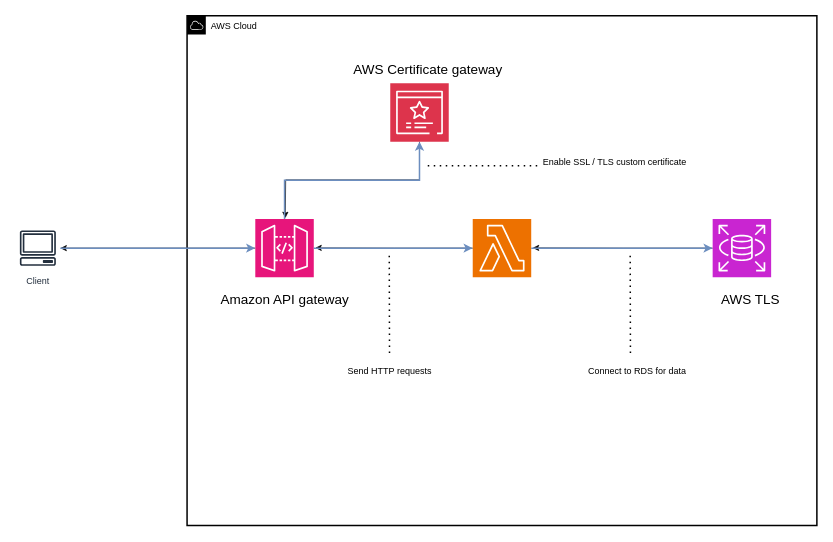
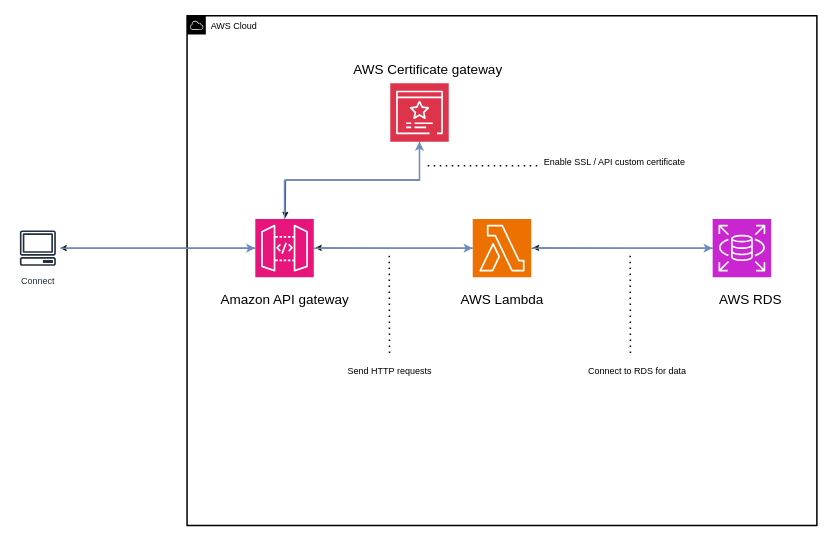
  <mxCell id="0" />
  <mxCell id="1" parent="0" />
  <mxCell id="2" value="&lt;font color=&quot;#000000&quot;&gt;AWS Cloud&lt;/font&gt;" style="sketch=0;outlineConnect=0;gradientColor=none;html=1;whiteSpace=wrap;fontSize=12;fontStyle=0;shape=mxgraph.aws4.group;grIcon=mxgraph.aws4.group_aws_cloud;strokeColor=default;fillColor=none;verticalAlign=top;align=left;spacingLeft=30;fontColor=#AAB7B8;strokeWidth=2;" vertex="1" parent="1"><mxGeometry x="249" y="20" width="840" height="680" as="geometry" /></mxCell>
- <mxCell id="3" value="Client" style="sketch=0;outlineConnect=0;fontColor=#232F3E;gradientColor=none;strokeColor=#232F3E;fillColor=#ffffff;dashed=0;verticalLabelPosition=bottom;verticalAlign=top;align=center;html=1;fontSize=12;fontStyle=0;aspect=fixed;shape=mxgraph.aws4.resourceIcon;resIcon=mxgraph.aws4.client;" vertex="1" parent="1"><mxGeometry x="20" y="300" width="60" height="60" as="geometry" /></mxCell>
+ <mxCell id="3" value="Connect" style="sketch=0;outlineConnect=0;fontColor=#232F3E;gradientColor=none;strokeColor=#232F3E;fillColor=#ffffff;dashed=0;verticalLabelPosition=bottom;verticalAlign=top;align=center;html=1;fontSize=12;fontStyle=0;aspect=fixed;shape=mxgraph.aws4.resourceIcon;resIcon=mxgraph.aws4.client;" vertex="1" parent="1"><mxGeometry x="20" y="300" width="60" height="60" as="geometry" /></mxCell>
  <mxCell id="4" style="edgeStyle=orthogonalEdgeStyle;rounded=0;orthogonalLoop=1;jettySize=auto;html=1;exitX=0;exitY=0.5;exitDx=0;exitDy=0;exitPerimeter=0;" edge="1" parent="1" source="5" target="3"><mxGeometry relative="1" as="geometry" /></mxCell>
  <mxCell id="5" value="" style="sketch=0;points=[[0,0,0],[0.25,0,0],[0.5,0,0],[0.75,0,0],[1,0,0],[0,1,0],[0.25,1,0],[0.5,1,0],[0.75,1,0],[1,1,0],[0,0.25,0],[0,0.5,0],[0,0.75,0],[1,0.25,0],[1,0.5,0],[1,0.75,0]];outlineConnect=0;fontColor=#232F3E;fillColor=#E7157B;strokeColor=#ffffff;dashed=0;verticalLabelPosition=bottom;verticalAlign=top;align=center;html=1;fontSize=12;fontStyle=0;aspect=fixed;shape=mxgraph.aws4.resourceIcon;resIcon=mxgraph.aws4.api_gateway;" vertex="1" parent="1"><mxGeometry x="340" y="291" width="78" height="78" as="geometry" /></mxCell>
  <mxCell id="6" style="edgeStyle=orthogonalEdgeStyle;rounded=0;orthogonalLoop=1;jettySize=auto;html=1;exitX=0.5;exitY=1;exitDx=0;exitDy=0;exitPerimeter=0;" edge="1" parent="1" source="7"><mxGeometry relative="1" as="geometry"><mxPoint x="380" y="290" as="targetPoint" /></mxGeometry></mxCell>
  <mxCell id="7" value="" style="sketch=0;points=[[0,0,0],[0.25,0,0],[0.5,0,0],[0.75,0,0],[1,0,0],[0,1,0],[0.25,1,0],[0.5,1,0],[0.75,1,0],[1,1,0],[0,0.25,0],[0,0.5,0],[0,0.75,0],[1,0.25,0],[1,0.5,0],[1,0.75,0]];outlineConnect=0;fontColor=#232F3E;fillColor=#DD344C;strokeColor=#ffffff;dashed=0;verticalLabelPosition=bottom;verticalAlign=top;align=center;html=1;fontSize=12;fontStyle=0;aspect=fixed;shape=mxgraph.aws4.resourceIcon;resIcon=mxgraph.aws4.certificate_manager_3;" vertex="1" parent="1"><mxGeometry x="520" y="110" width="78" height="78" as="geometry" /></mxCell>
  <mxCell id="8" style="edgeStyle=orthogonalEdgeStyle;rounded=0;orthogonalLoop=1;jettySize=auto;html=1;exitX=0;exitY=0.5;exitDx=0;exitDy=0;exitPerimeter=0;" edge="1" parent="1" source="9"><mxGeometry relative="1" as="geometry"><mxPoint x="420" y="329.667" as="targetPoint" /></mxGeometry></mxCell>
  <mxCell id="9" value="" style="sketch=0;points=[[0,0,0],[0.25,0,0],[0.5,0,0],[0.75,0,0],[1,0,0],[0,1,0],[0.25,1,0],[0.5,1,0],[0.75,1,0],[1,1,0],[0,0.25,0],[0,0.5,0],[0,0.75,0],[1,0.25,0],[1,0.5,0],[1,0.75,0]];outlineConnect=0;fontColor=#232F3E;fillColor=#ED7100;strokeColor=#ffffff;dashed=0;verticalLabelPosition=bottom;verticalAlign=top;align=center;html=1;fontSize=12;fontStyle=0;aspect=fixed;shape=mxgraph.aws4.resourceIcon;resIcon=mxgraph.aws4.lambda;" vertex="1" parent="1"><mxGeometry x="630" y="291" width="78" height="78" as="geometry" /></mxCell>
  <mxCell id="10" style="edgeStyle=orthogonalEdgeStyle;rounded=0;orthogonalLoop=1;jettySize=auto;html=1;exitX=0;exitY=0.5;exitDx=0;exitDy=0;exitPerimeter=0;" edge="1" parent="1" source="11"><mxGeometry relative="1" as="geometry"><mxPoint x="710" y="329.667" as="targetPoint" /></mxGeometry></mxCell>
  <mxCell id="11" value="" style="sketch=0;points=[[0,0,0],[0.25,0,0],[0.5,0,0],[0.75,0,0],[1,0,0],[0,1,0],[0.25,1,0],[0.5,1,0],[0.75,1,0],[1,1,0],[0,0.25,0],[0,0.5,0],[0,0.75,0],[1,0.25,0],[1,0.5,0],[1,0.75,0]];outlineConnect=0;fontColor=#232F3E;fillColor=#C925D1;strokeColor=#ffffff;dashed=0;verticalLabelPosition=bottom;verticalAlign=top;align=center;html=1;fontSize=12;fontStyle=0;aspect=fixed;shape=mxgraph.aws4.resourceIcon;resIcon=mxgraph.aws4.rds;" vertex="1" parent="1"><mxGeometry x="950" y="291" width="78" height="78" as="geometry" /></mxCell>
  <mxCell id="12" value="&lt;font style=&quot;font-size: 18px; font-weight: normal;&quot;&gt;Amazon API gateway&lt;/font&gt;" style="text;strokeColor=none;fillColor=none;html=1;fontSize=24;fontStyle=1;verticalAlign=middle;align=center;" vertex="1" parent="1"><mxGeometry x="329" y="377" width="100" height="40" as="geometry" /></mxCell>
- <mxCell id="14" value="&lt;font style=&quot;font-size: 18px; font-weight: normal;&quot;&gt;AWS TLS&lt;/font&gt;" style="text;strokeColor=none;fillColor=none;html=1;fontSize=24;fontStyle=1;verticalAlign=middle;align=center;" vertex="1" parent="1"><mxGeometry x="950" y="377" width="100" height="40" as="geometry" /></mxCell>
+ <mxCell id="13" value="&lt;font style=&quot;font-size: 18px; font-weight: normal;&quot;&gt;AWS Lambda&lt;/font&gt;" style="text;strokeColor=none;fillColor=none;html=1;fontSize=24;fontStyle=1;verticalAlign=middle;align=center;" vertex="1" parent="1"><mxGeometry x="619" y="377" width="100" height="40" as="geometry" /></mxCell>
+ <mxCell id="14" value="&lt;font style=&quot;font-size: 18px; font-weight: normal;&quot;&gt;AWS RDS&lt;/font&gt;" style="text;strokeColor=none;fillColor=none;html=1;fontSize=24;fontStyle=1;verticalAlign=middle;align=center;" vertex="1" parent="1"><mxGeometry x="950" y="377" width="100" height="40" as="geometry" /></mxCell>
  <mxCell id="15" value="&lt;font style=&quot;font-size: 18px; font-weight: normal;&quot;&gt;AWS Certificate gateway&lt;/font&gt;" style="text;strokeColor=none;fillColor=none;html=1;fontSize=24;fontStyle=1;verticalAlign=middle;align=center;" vertex="1" parent="1"><mxGeometry x="520" y="70" width="100" height="40" as="geometry" /></mxCell>
  <mxCell id="16" style="edgeStyle=orthogonalEdgeStyle;rounded=0;orthogonalLoop=1;jettySize=auto;html=1;exitX=1;exitY=0.5;exitDx=0;exitDy=0;exitPerimeter=0;entryX=0;entryY=0.5;entryDx=0;entryDy=0;entryPerimeter=0;fillColor=#dae8fc;strokeColor=#6c8ebf;strokeWidth=2;" edge="1" parent="1" source="5" target="9"><mxGeometry relative="1" as="geometry" /></mxCell>
  <mxCell id="17" style="edgeStyle=orthogonalEdgeStyle;rounded=0;orthogonalLoop=1;jettySize=auto;html=1;exitX=1;exitY=0.5;exitDx=0;exitDy=0;exitPerimeter=0;entryX=0;entryY=0.5;entryDx=0;entryDy=0;entryPerimeter=0;strokeWidth=2;fillColor=#dae8fc;strokeColor=#6c8ebf;" edge="1" parent="1" source="9" target="11"><mxGeometry relative="1" as="geometry" /></mxCell>
  <mxCell id="18" style="edgeStyle=orthogonalEdgeStyle;rounded=0;orthogonalLoop=1;jettySize=auto;html=1;entryX=0;entryY=0.5;entryDx=0;entryDy=0;entryPerimeter=0;fillColor=#dae8fc;strokeColor=#6c8ebf;strokeWidth=2;" edge="1" parent="1" source="3" target="5"><mxGeometry relative="1" as="geometry" /></mxCell>
  <mxCell id="19" style="edgeStyle=orthogonalEdgeStyle;rounded=0;orthogonalLoop=1;jettySize=auto;html=1;exitX=0.5;exitY=0;exitDx=0;exitDy=0;exitPerimeter=0;entryX=0.5;entryY=1;entryDx=0;entryDy=0;entryPerimeter=0;strokeWidth=2;fillColor=#dae8fc;strokeColor=#6c8ebf;" edge="1" parent="1" source="5" target="7"><mxGeometry relative="1" as="geometry" /></mxCell>
  <mxCell id="20" value="" style="endArrow=none;dashed=1;html=1;dashPattern=1 3;strokeWidth=2;rounded=0;" edge="1" parent="1"><mxGeometry width="50" height="50" relative="1" as="geometry"><mxPoint x="570" y="220" as="sourcePoint" /><mxPoint x="720" y="220" as="targetPoint" /></mxGeometry></mxCell>
- <mxCell id="21" value="Enable SSL / TLS custom certificate" style="text;html=1;align=center;verticalAlign=middle;whiteSpace=wrap;rounded=0;" vertex="1" parent="1"><mxGeometry x="719" y="200" width="201" height="30" as="geometry" /></mxCell>
+ <mxCell id="21" value="Enable SSL / API custom certificate" style="text;html=1;align=center;verticalAlign=middle;whiteSpace=wrap;rounded=0;" vertex="1" parent="1"><mxGeometry x="719" y="200" width="201" height="30" as="geometry" /></mxCell>
  <mxCell id="22" value="" style="endArrow=none;dashed=1;html=1;dashPattern=1 3;strokeWidth=2;rounded=0;" edge="1" parent="1"><mxGeometry width="50" height="50" relative="1" as="geometry"><mxPoint x="519" y="470" as="sourcePoint" /><mxPoint x="518.67" y="340" as="targetPoint" /></mxGeometry></mxCell>
  <mxCell id="23" value="Send HTTP requests" style="text;html=1;align=center;verticalAlign=middle;whiteSpace=wrap;rounded=0;" vertex="1" parent="1"><mxGeometry x="419" y="480" width="201" height="30" as="geometry" /></mxCell>
  <mxCell id="24" value="" style="endArrow=none;dashed=1;html=1;dashPattern=1 3;strokeWidth=2;rounded=0;" edge="1" parent="1"><mxGeometry width="50" height="50" relative="1" as="geometry"><mxPoint x="840.33" y="470" as="sourcePoint" /><mxPoint x="840" y="340" as="targetPoint" /></mxGeometry></mxCell>
  <mxCell id="25" value="Connect to RDS for data" style="text;html=1;align=center;verticalAlign=middle;whiteSpace=wrap;rounded=0;" vertex="1" parent="1"><mxGeometry x="749" y="480" width="201" height="30" as="geometry" /></mxCell>
